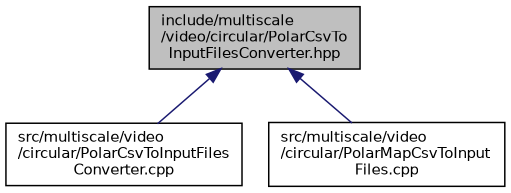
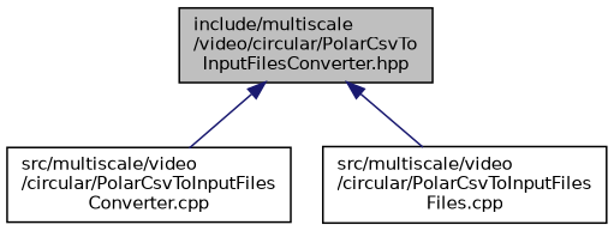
  digraph {
    node [color=black fillcolor=white fontname=Helvetica fontsize=10 shape=record style=filled]
    edge [color=midnightblue dir=back fontname=Helvetica fontsize=10 labelfontname=Helvetica labelfontsize=10 style=solid]
    n1 [fillcolor=grey75 fontcolor=black height=0.2 label="include/multiscale\l/video/circular/PolarCsvTo\lInputFilesConverter.hpp" width=0.4]
    n2 [height=0.2 label="src/multiscale/video\l/circular/PolarCsvToInputFiles\lConverter.cpp" width=0.4]
-   n3 [height=0.2 label="src/multiscale/video\l/circular/PolarMapCsvToInput\lFiles.cpp" width=0.4]
+   n3 [height=0.2 label="src/multiscale/video\l/circular/PolarCsvToInputFiles\lFiles.cpp" width=0.4]
    n1 -> n2
    n1 -> n3
  }
